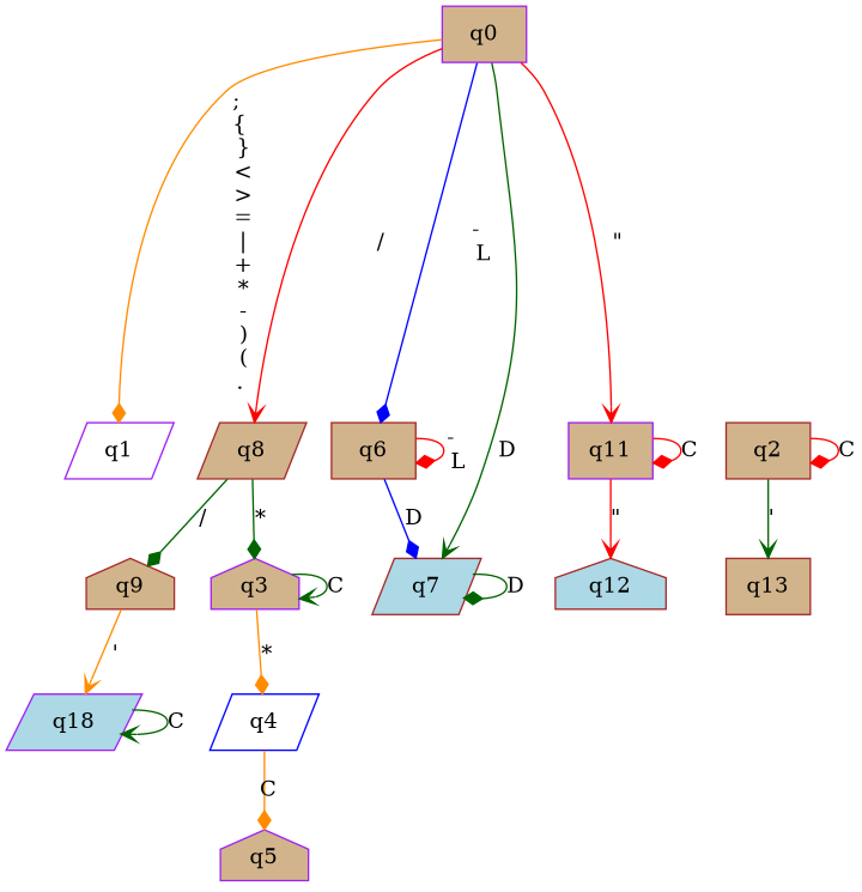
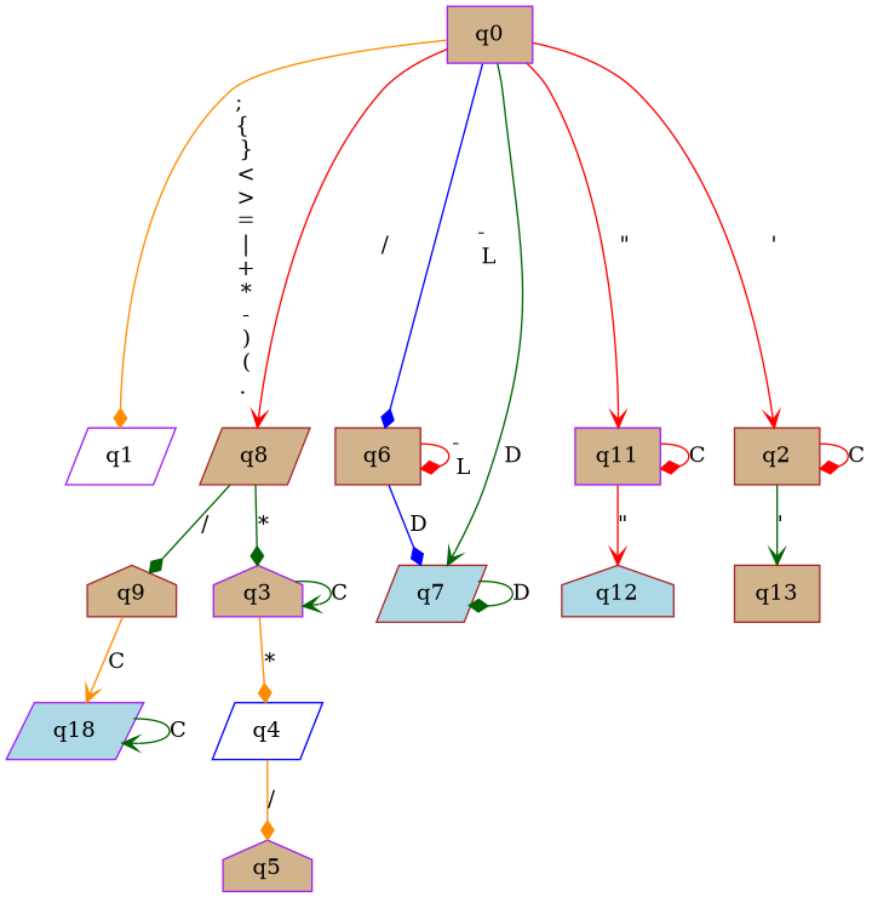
  digraph {
    node [color=brown fillcolor=tan shape=box style=filled]
    edge [arrowhead=diamond color=red]
    n1 [color=purple label=q0]
    n2 [color=purple fillcolor=white label=q1 shape=parallelogram]
    n3 [label=q8 shape=parallelogram]
    n4 [label=q6]
    n5 [fillcolor=lightblue label=q7 shape=parallelogram]
    n6 [color=purple label=q11]
    n7 [label=q2]
    n8 [label=q9 shape=house]
    n9 [color=purple label=q3 shape=house]
    n10 [fillcolor=lightblue label=q12 shape=house]
    n11 [label=q13]
    n12 [color=purple fillcolor=lightblue label=q18 shape=parallelogram]
    n13 [color=blue fillcolor=white label=q4 shape=parallelogram]
    n14 [color=purple label=q5 shape=house]
    n1 -> n2 [color=darkorange label="; \n{\n }\n <\n >\n =\n |\n +\n *\n -\n )\n (\n . \n"]
    n1 -> n3 [arrowhead=vee label="/"]
    n1 -> n4 [color=blue label="- \n L"]
    n1 -> n5 [arrowhead=vee color=darkgreen label=D]
    n1 -> n6 [arrowhead=vee label="\""]
+   n1 -> n7 [arrowhead=vee label="'"]
    n3 -> n8 [color=darkgreen label="/"]
    n3 -> n9 [color=darkgreen label="*"]
    n4 -> n4 [label="- \n L"]
    n4 -> n5 [color=blue label=D]
    n5 -> n5 [color=darkgreen label=D]
    n6 -> n6 [label=C]
    n6 -> n10 [arrowhead=vee label="\""]
    n7 -> n7 [label=C]
    n7 -> n11 [arrowhead=vee color=darkgreen label="'"]
-   n8 -> n12 [arrowhead=vee color=darkorange label="'"]
+   n8 -> n12 [arrowhead=vee color=darkorange label=C]
    n9 -> n9 [arrowhead=vee color=darkgreen label=C]
    n9 -> n13 [color=darkorange label="*"]
    n12 -> n12 [arrowhead=vee color=darkgreen label=C]
-   n13 -> n14 [color=darkorange label=C]
+   n13 -> n14 [color=darkorange label="/"]
  }
